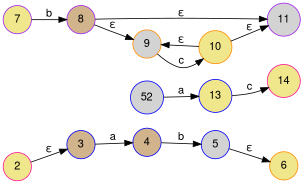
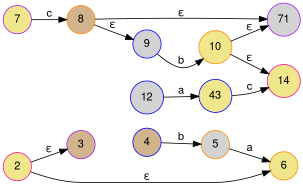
  digraph {
    fontname="Helvetica,Arial,sans-serif"
    rankdir=LR
    node [color=blue fillcolor=khaki fontname="Helvetica,Arial,sans-serif" shape=circle style=filled]
    edge [fontname="Helvetica,Arial,sans-serif"]
-   3 [fillcolor=tan]
+   3 [color=purple fillcolor=tan]
    2 [color=deeppink]
    6 [color=darkorange]
    7 [color=purple]
-   8 [color=purple fillcolor=tan]
-   12 [fillcolor=lightgrey label=52]
-   13
+   8 [color=darkorange fillcolor=tan]
+   12 [fillcolor=lightgrey]
+   13 [label=43]
    4 [fillcolor=tan]
-   5 [fillcolor=lightgrey]
-   9 [color=darkorange fillcolor=lightgrey]
-   11 [color=purple fillcolor=lightgrey]
+   5 [color=darkorange fillcolor=lightgrey]
+   9 [fillcolor=lightgrey]
+   11 [color=purple fillcolor=lightgrey label=71]
    10 [color=darkorange]
    14 [color=deeppink]
-   3 -> 4 [label=a]
    2 -> 3 [label="ε"]
-   7 -> 8 [label=b]
+   2 -> 6 [label="ε"]
+   7 -> 8 [label=c]
    8 -> 9 [label="ε"]
    8 -> 11 [label="ε"]
    12 -> 13 [label=a]
    13 -> 14 [label=c]
    4 -> 5 [label=b]
-   5 -> 6 [label="ε"]
-   9 -> 10 [label=c]
-   10 -> 9 [label="ε"]
+   5 -> 6 [label=a]
+   9 -> 10 [label=b]
+   10 -> 14 [label="ε"]
    10 -> 11 [label="ε"]
  }
